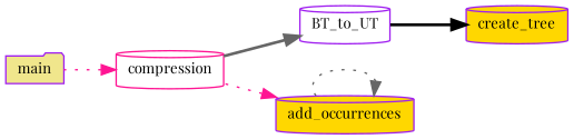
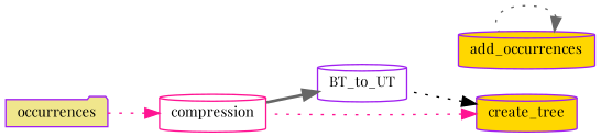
  digraph {
    fontname="Playfair Display"
    rankdir=RL
    node [color=purple fillcolor=gold fontname="Playfair Display" fontsize=10 shape=cylinder style=filled]
    edge [color=gray40 dir=back fontname="Playfair Display" fontsize=10 labelfontname=Helvetica labelfontsize=10 style=dotted]
    n1 [fontcolor=black height=0.2 label=create_tree width=0.4]
    n2 [fillcolor=white height=0.2 label=BT_to_UT width=0.4]
    n3 [height=0.2 label=add_occurrences width=0.4]
    n4 [color=deeppink fillcolor=white height=0.2 label=compression width=0.4]
-   n5 [fillcolor=khaki height=0.2 label=main shape=folder width=0.4]
-   n1 -> n2 [color=black style=bold]
+   n5 [fillcolor=khaki height=0.2 label=occurrences shape=folder width=0.4]
+   n1 -> n2 [color=black]
    n2 -> n4 [style=bold]
    n3 -> n3
-   n3 -> n4 [color=deeppink]
+   n1 -> n4 [color=deeppink]
    n4 -> n5 [color=deeppink]
  }
